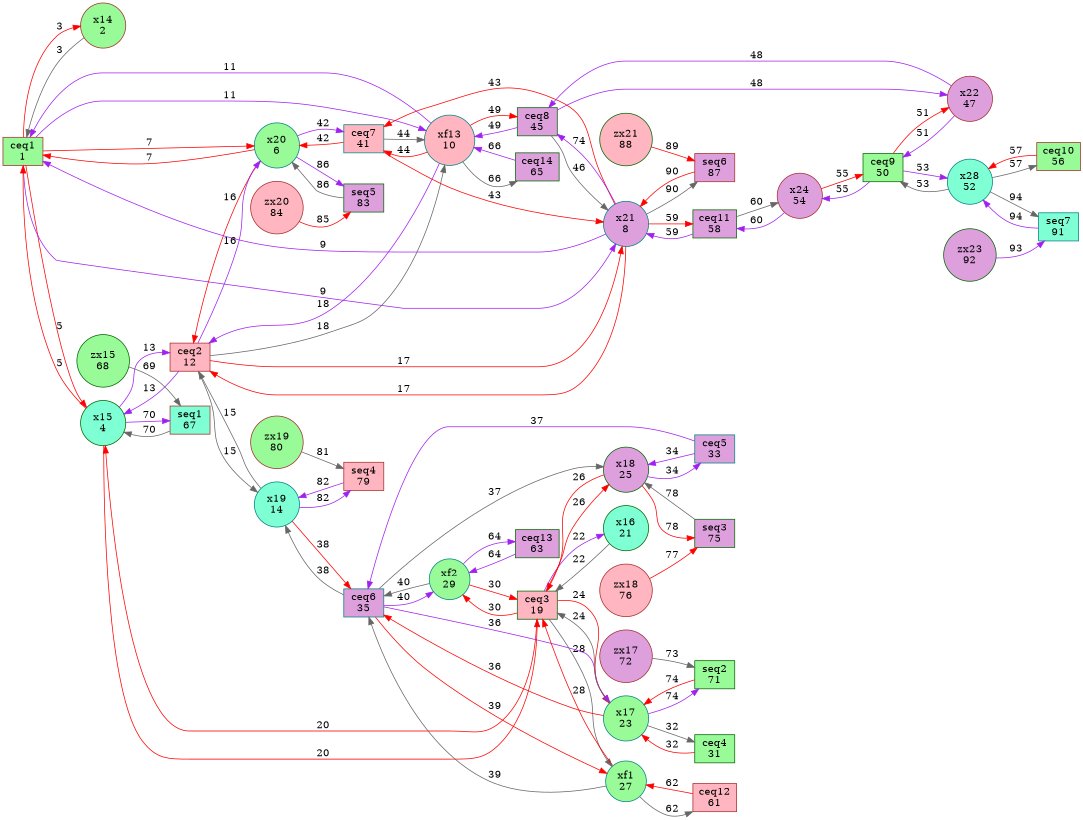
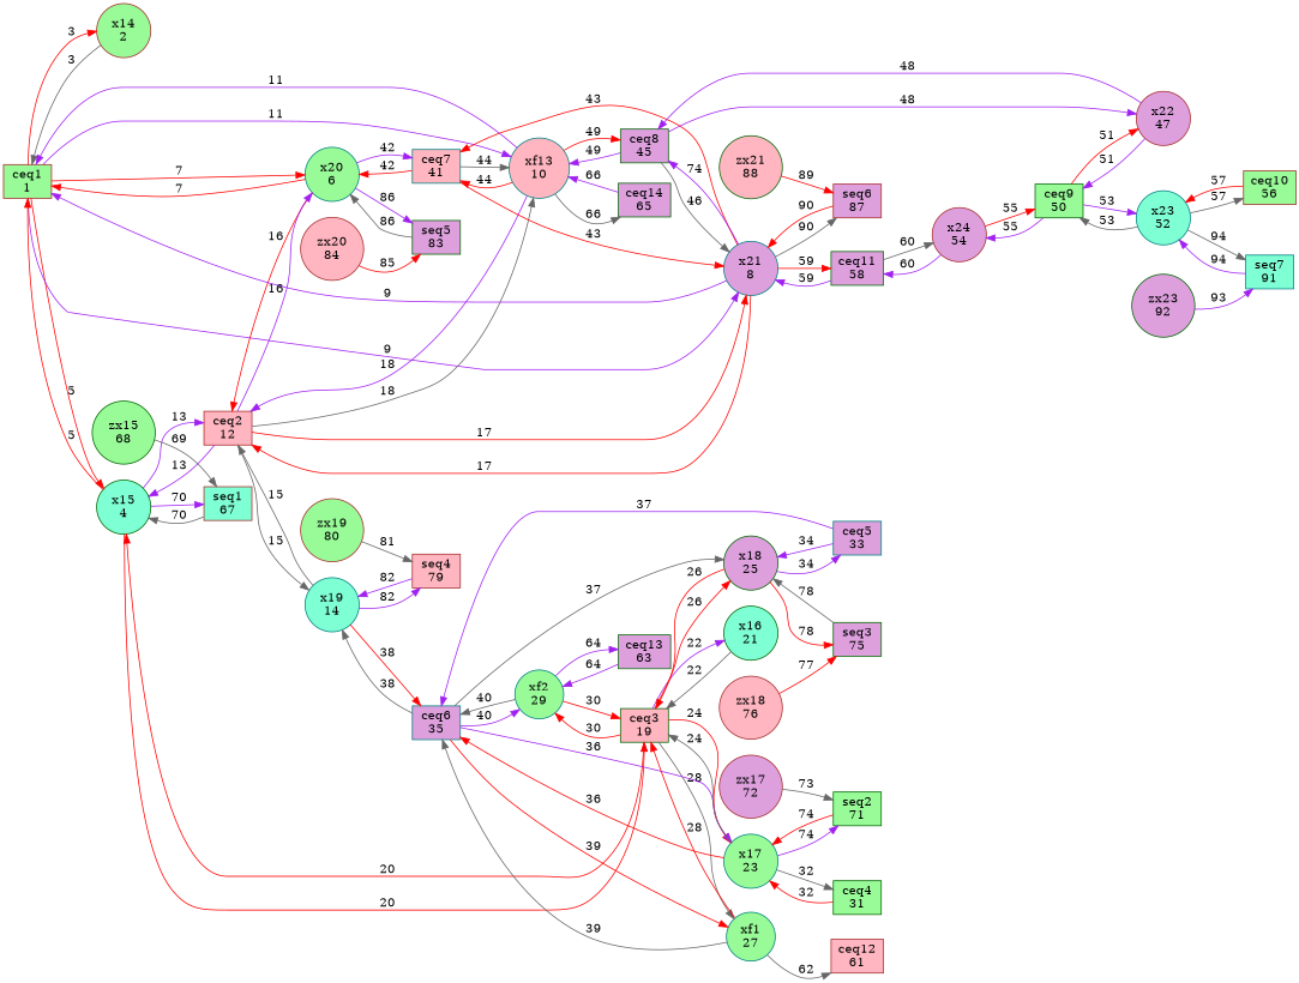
  digraph {
    rankdir=LR
    node [color=darkgreen fillcolor=plum shape=box style=filled]
    edge [color=red penwidth=1]
    n1 [color=brown fillcolor=palegreen label="ceq1\n1"]
    n2 [color=brown fillcolor=palegreen label="x14\n2" shape=circle]
    n3 [fillcolor=aquamarine label="x15\n4" shape=circle]
    n4 [color=teal fillcolor=palegreen label="x20\n6" shape=circle]
    n5 [color=teal label="x21\n8" shape=circle]
    n6 [color=teal fillcolor=lightpink label="xf13\n10" shape=circle]
    n7 [color=brown fillcolor=lightpink label="ceq2\n12"]
    n8 [fillcolor=lightpink label="ceq3\n19"]
    n9 [color=brown fillcolor=aquamarine label="seq1\n67"]
    n10 [color=teal fillcolor=lightpink label="ceq7\n41"]
    n11 [label="seq5\n83"]
    n12 [label="ceq8\n45"]
    n13 [label="ceq11\n58"]
    n14 [color=brown label="seq6\n87"]
    n15 [label="ceq14\n65"]
    n16 [color=teal fillcolor=aquamarine label="x19\n14" shape=circle]
    n17 [color=teal label="ceq6\n35"]
    n18 [color=brown fillcolor=lightpink label="seq4\n79"]
    n19 [fillcolor=aquamarine label="x16\n21" shape=circle]
    n20 [color=teal fillcolor=palegreen label="x17\n23" shape=circle]
    n21 [label="x18\n25" shape=circle]
    n22 [color=teal fillcolor=palegreen label="xf1\n27" shape=circle]
    n23 [color=teal fillcolor=palegreen label="xf2\n29" shape=circle]
    n24 [fillcolor=palegreen label="ceq4\n31"]
    n25 [fillcolor=palegreen label="seq2\n71"]
    n26 [color=teal label="ceq5\n33"]
    n27 [label="seq3\n75"]
    n28 [color=brown fillcolor=lightpink label="ceq12\n61"]
    n29 [label="ceq13\n63"]
    n30 [color=brown label="x22\n47" shape=circle]
    n31 [fillcolor=palegreen label="ceq9\n50"]
-   n32 [color=teal fillcolor=aquamarine label="x28\n52" shape=circle]
+   n32 [color=teal fillcolor=aquamarine label="x23\n52" shape=circle]
    n33 [color=brown label="x24\n54" shape=circle]
    n34 [color=brown fillcolor=palegreen label="ceq10\n56"]
    n35 [color=teal fillcolor=aquamarine label="seq7\n91"]
    n36 [fillcolor=palegreen label="zx15\n68" shape=circle]
    n37 [color=brown label="zx17\n72" shape=circle]
    n38 [color=brown fillcolor=lightpink label="zx18\n76" shape=circle]
    n39 [color=brown fillcolor=palegreen label="zx19\n80" shape=circle]
    n40 [color=brown fillcolor=lightpink label="zx20\n84" shape=circle]
    n41 [fillcolor=lightpink label="zx21\n88" shape=circle]
    n42 [label="zx23\n92" shape=circle]
    n1 -> n2 [label=3]
    n1 -> n3 [label=5]
    n1 -> n4 [label=7]
    n1 -> n5 [color=purple label=9]
    n1 -> n6 [color=purple label=11]
    n2 -> n1 [color=gray40 label=3]
    n3 -> n1 [label=5]
    n3 -> n7 [color=purple label=13]
    n3 -> n8 [label=20]
    n3 -> n9 [color=purple label=70]
    n4 -> n1 [label=7]
    n4 -> n7 [label=16]
    n4 -> n10 [color=purple label=42]
    n4 -> n11 [color=purple label=86]
    n5 -> n1 [color=purple label=9]
    n5 -> n7 [label=17]
    n5 -> n10 [label=43]
    n5 -> n12 [color=purple label=74]
    n5 -> n13 [label=59]
    n5 -> n14 [color=gray40 label=90]
    n6 -> n1 [color=purple label=11]
    n6 -> n7 [color=purple label=18]
    n6 -> n10 [label=44]
    n6 -> n12 [label=49]
    n6 -> n15 [color=gray40 label=66]
    n7 -> n3 [color=purple label=13]
    n7 -> n4 [color=purple label=16]
    n7 -> n5 [label=17]
    n7 -> n6 [color=gray40 label=18]
    n7 -> n16 [color=gray40 label=15]
    n8 -> n3 [label=20]
    n8 -> n19 [color=purple label=22]
    n8 -> n20 [label=24]
    n8 -> n21 [label=26]
    n8 -> n22 [color=gray40 label=28]
    n8 -> n23 [label=30]
    n9 -> n3 [color=gray40 label=70]
    n10 -> n4 [label=42]
    n10 -> n5 [label=43]
    n10 -> n6 [color=gray40 label=44]
    n11 -> n4 [color=gray40 label=86]
    n12 -> n5 [color=gray40 label=46]
    n12 -> n6 [color=purple label=49]
    n12 -> n30 [color=purple label=48]
    n13 -> n5 [color=purple label=59]
    n13 -> n33 [color=gray40 label=60]
    n14 -> n5 [label=90]
    n15 -> n6 [color=purple label=66]
    n16 -> n7 [color=gray40 label=15]
    n16 -> n17 [label=38]
    n16 -> n18 [color=purple label=82]
    n17 -> n16 [color=gray40 label=38]
    n17 -> n20 [color=purple label=36]
    n17 -> n21 [color=gray40 label=37]
    n17 -> n22 [label=39]
    n17 -> n23 [color=purple label=40]
    n18 -> n16 [color=purple label=82]
    n19 -> n8 [color=gray40 label=22]
    n20 -> n8 [color=gray40 label=24]
    n20 -> n17 [label=36]
    n20 -> n24 [color=gray40 label=32]
    n20 -> n25 [color=purple label=74]
    n21 -> n8 [label=26]
    n21 -> n26 [color=purple label=34]
    n21 -> n27 [label=78]
    n22 -> n8 [label=28]
    n22 -> n17 [color=gray40 label=39]
    n22 -> n28 [color=gray40 label=62]
    n23 -> n8 [label=30]
    n23 -> n17 [color=gray40 label=40]
    n23 -> n29 [color=purple label=64]
    n24 -> n20 [label=32]
    n25 -> n20 [label=74]
    n26 -> n17 [color=purple label=37]
    n26 -> n21 [color=purple label=34]
    n27 -> n21 [color=gray40 label=78]
-   n28 -> n22 [label=62]
    n29 -> n23 [color=purple label=64]
    n30 -> n12 [color=purple label=48]
    n30 -> n31 [color=purple label=51]
    n31 -> n30 [label=51]
    n31 -> n32 [color=purple label=53]
    n31 -> n33 [color=purple label=55]
    n32 -> n31 [color=gray40 label=53]
    n32 -> n34 [color=gray40 label=57]
    n32 -> n35 [color=gray40 label=94]
    n33 -> n13 [color=purple label=60]
    n33 -> n31 [label=55]
    n34 -> n32 [label=57]
    n35 -> n32 [color=purple label=94]
    n36 -> n9 [color=gray40 label=69]
    n37 -> n25 [color=gray40 label=73]
    n38 -> n27 [label=77]
    n39 -> n18 [color=gray40 label=81]
    n40 -> n11 [label=85]
    n41 -> n14 [label=89]
    n42 -> n35 [color=purple label=93]
  }
